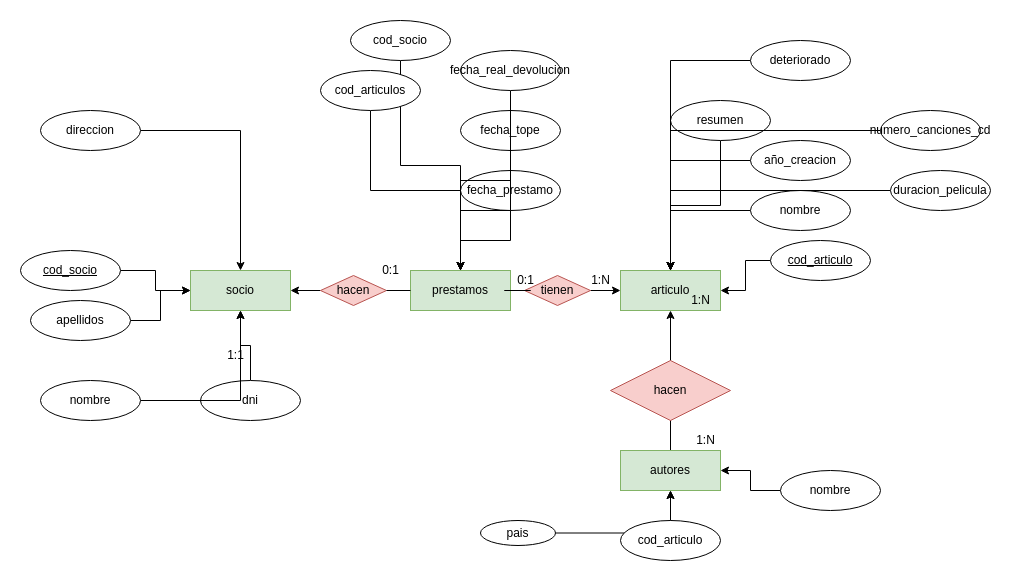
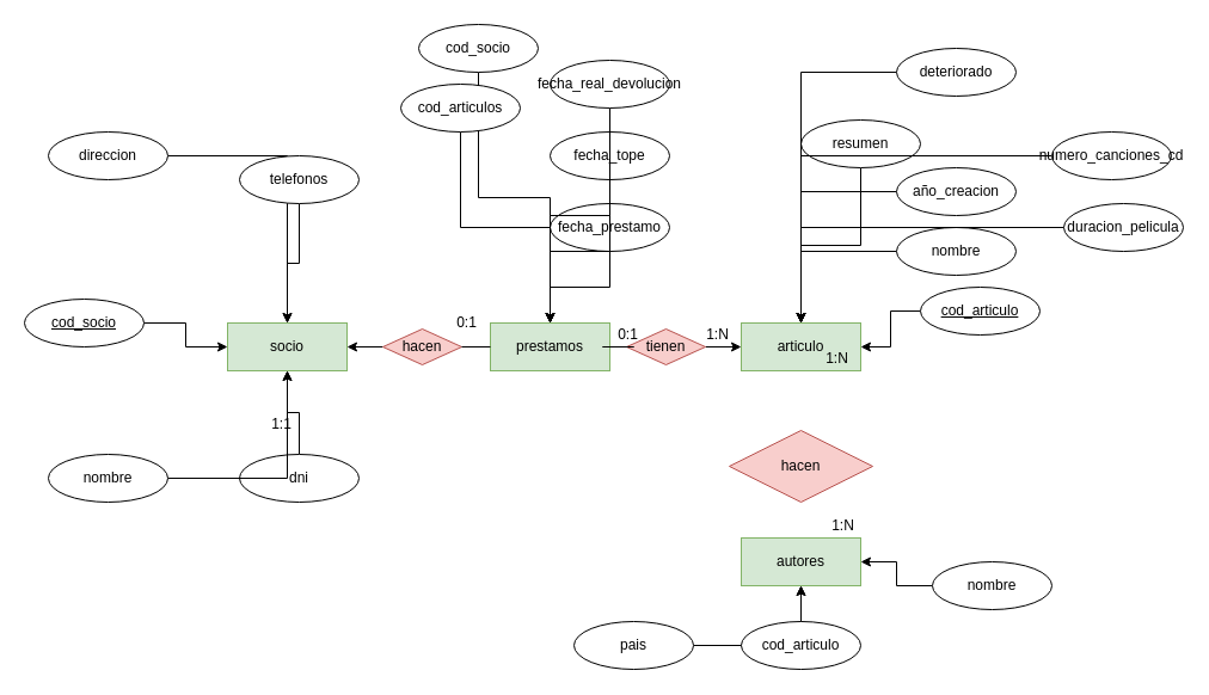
  <mxCell id="0" />
  <mxCell id="1" parent="0" />
  <mxCell id="2" style="edgeStyle=orthogonalEdgeStyle;rounded=0;orthogonalLoop=1;jettySize=auto;html=1;" parent="1" source="3" target="14" edge="1"><mxGeometry relative="1" as="geometry" /></mxCell>
  <mxCell id="3" value="dni" style="ellipse;whiteSpace=wrap;html=1;align=center;" parent="1" vertex="1"><mxGeometry x="200" y="380" width="100" height="40" as="geometry" /></mxCell>
  <mxCell id="4" style="edgeStyle=orthogonalEdgeStyle;rounded=0;orthogonalLoop=1;jettySize=auto;html=1;" parent="1" source="5" target="14" edge="1"><mxGeometry relative="1" as="geometry" /></mxCell>
  <mxCell id="5" value="nombre" style="ellipse;whiteSpace=wrap;html=1;align=center;" parent="1" vertex="1"><mxGeometry x="40" y="380" width="100" height="40" as="geometry" /></mxCell>
- <mxCell id="6" style="edgeStyle=orthogonalEdgeStyle;rounded=0;orthogonalLoop=1;jettySize=auto;html=1;" parent="1" source="7" target="14" edge="1"><mxGeometry relative="1" as="geometry" /></mxCell>
- <mxCell id="7" value="apellidos" style="ellipse;whiteSpace=wrap;html=1;align=center;" parent="1" vertex="1"><mxGeometry x="30" y="300" width="100" height="40" as="geometry" /></mxCell>
  <mxCell id="8" style="edgeStyle=orthogonalEdgeStyle;rounded=0;orthogonalLoop=1;jettySize=auto;html=1;" parent="1" source="9" target="14" edge="1"><mxGeometry relative="1" as="geometry" /></mxCell>
  <mxCell id="9" value="&lt;u&gt;cod_socio&lt;/u&gt;" style="ellipse;whiteSpace=wrap;html=1;align=center;" parent="1" vertex="1"><mxGeometry x="20" y="250" width="100" height="40" as="geometry" /></mxCell>
  <mxCell id="10" style="edgeStyle=orthogonalEdgeStyle;rounded=0;orthogonalLoop=1;jettySize=auto;html=1;" parent="1" source="11" target="14" edge="1"><mxGeometry relative="1" as="geometry" /></mxCell>
  <mxCell id="11" value="direccion" style="ellipse;whiteSpace=wrap;html=1;align=center;" parent="1" vertex="1"><mxGeometry x="40" y="110" width="100" height="40" as="geometry" /></mxCell>
+ <mxCell id="12" style="edgeStyle=orthogonalEdgeStyle;rounded=0;orthogonalLoop=1;jettySize=auto;html=1;" parent="1" source="13" target="14" edge="1"><mxGeometry relative="1" as="geometry" /></mxCell>
+ <mxCell id="13" value="telefonos" style="ellipse;whiteSpace=wrap;html=1;align=center;" parent="1" vertex="1"><mxGeometry x="200" y="130" width="100" height="40" as="geometry" /></mxCell>
  <mxCell id="14" value="socio" style="whiteSpace=wrap;html=1;align=center;fillColor=#d5e8d4;strokeColor=#82b366;" parent="1" vertex="1"><mxGeometry x="190" y="270" width="100" height="40" as="geometry" /></mxCell>
  <mxCell id="15" value="articulo" style="whiteSpace=wrap;html=1;align=center;fillColor=#d5e8d4;strokeColor=#82b366;" vertex="1" parent="1"><mxGeometry x="620" y="270" width="100" height="40" as="geometry" /></mxCell>
  <mxCell id="16" style="edgeStyle=orthogonalEdgeStyle;rounded=0;orthogonalLoop=1;jettySize=auto;html=1;" edge="1" parent="1" source="17" target="15"><mxGeometry relative="1" as="geometry" /></mxCell>
  <mxCell id="17" value="&lt;u&gt;cod_articulo&lt;/u&gt;" style="ellipse;whiteSpace=wrap;html=1;align=center;" vertex="1" parent="1"><mxGeometry x="770" y="240" width="100" height="40" as="geometry" /></mxCell>
  <mxCell id="18" style="edgeStyle=orthogonalEdgeStyle;rounded=0;orthogonalLoop=1;jettySize=auto;html=1;" edge="1" parent="1" source="19" target="15"><mxGeometry relative="1" as="geometry" /></mxCell>
  <mxCell id="19" value="nombre" style="ellipse;whiteSpace=wrap;html=1;align=center;" vertex="1" parent="1"><mxGeometry x="750" y="190" width="100" height="40" as="geometry" /></mxCell>
  <mxCell id="20" style="edgeStyle=orthogonalEdgeStyle;rounded=0;orthogonalLoop=1;jettySize=auto;html=1;" edge="1" parent="1" source="21" target="15"><mxGeometry relative="1" as="geometry" /></mxCell>
  <mxCell id="21" value="año_creacion" style="ellipse;whiteSpace=wrap;html=1;align=center;" vertex="1" parent="1"><mxGeometry x="750" y="140" width="100" height="40" as="geometry" /></mxCell>
  <mxCell id="22" style="edgeStyle=orthogonalEdgeStyle;rounded=0;orthogonalLoop=1;jettySize=auto;html=1;" edge="1" parent="1" source="23" target="15"><mxGeometry relative="1" as="geometry" /></mxCell>
  <mxCell id="23" value="resumen" style="ellipse;whiteSpace=wrap;html=1;align=center;" vertex="1" parent="1"><mxGeometry x="670" y="100" width="100" height="40" as="geometry" /></mxCell>
- <mxCell id="24" style="edgeStyle=orthogonalEdgeStyle;rounded=0;orthogonalLoop=1;jettySize=auto;html=1;" edge="1" parent="1" source="25" target="15"><mxGeometry relative="1" as="geometry" /></mxCell>
  <mxCell id="25" value="autores" style="whiteSpace=wrap;html=1;align=center;fillColor=#d5e8d4;strokeColor=#82b366;" vertex="1" parent="1"><mxGeometry x="620" y="450" width="100" height="40" as="geometry" /></mxCell>
  <mxCell id="26" style="edgeStyle=orthogonalEdgeStyle;rounded=0;orthogonalLoop=1;jettySize=auto;html=1;" edge="1" parent="1" source="27" target="25"><mxGeometry relative="1" as="geometry" /></mxCell>
  <mxCell id="27" value="nombre" style="ellipse;whiteSpace=wrap;html=1;align=center;" vertex="1" parent="1"><mxGeometry x="780" y="470" width="100" height="40" as="geometry" /></mxCell>
  <mxCell id="28" style="edgeStyle=orthogonalEdgeStyle;rounded=0;orthogonalLoop=1;jettySize=auto;html=1;" edge="1" parent="1" source="29" target="25"><mxGeometry relative="1" as="geometry" /></mxCell>
- <mxCell id="29" value="pais" style="ellipse;whiteSpace=wrap;html=1;align=center;" vertex="1" parent="1"><mxGeometry x="480" y="520" width="75" height="25" as="geometry" /></mxCell>
+ <mxCell id="29" value="pais" style="ellipse;whiteSpace=wrap;html=1;align=center;" vertex="1" parent="1"><mxGeometry x="480" y="520" width="100" height="40" as="geometry" /></mxCell>
  <mxCell id="30" style="edgeStyle=orthogonalEdgeStyle;rounded=0;orthogonalLoop=1;jettySize=auto;html=1;entryX=0.5;entryY=1;entryDx=0;entryDy=0;" edge="1" parent="1" source="31" target="25"><mxGeometry relative="1" as="geometry" /></mxCell>
  <mxCell id="31" value="cod_articulo" style="ellipse;whiteSpace=wrap;html=1;align=center;" vertex="1" parent="1"><mxGeometry x="620" y="520" width="100" height="40" as="geometry" /></mxCell>
  <mxCell id="32" value="hacen" style="shape=rhombus;perimeter=rhombusPerimeter;whiteSpace=wrap;html=1;align=center;fillColor=#f8cecc;strokeColor=#b85450;" vertex="1" parent="1"><mxGeometry x="610" y="360" width="120" height="60" as="geometry" /></mxCell>
  <mxCell id="33" value="1:N" style="text;html=1;resizable=0;autosize=1;align=center;verticalAlign=middle;points=[];fillColor=none;strokeColor=none;rounded=0;" vertex="1" parent="1"><mxGeometry x="685" y="290" width="30" height="20" as="geometry" /></mxCell>
  <mxCell id="34" value="1:N" style="text;html=1;resizable=0;autosize=1;align=center;verticalAlign=middle;points=[];fillColor=none;strokeColor=none;rounded=0;" vertex="1" parent="1"><mxGeometry x="690" y="430" width="30" height="20" as="geometry" /></mxCell>
  <mxCell id="35" style="edgeStyle=orthogonalEdgeStyle;rounded=0;orthogonalLoop=1;jettySize=auto;html=1;" edge="1" parent="1" source="36" target="15"><mxGeometry relative="1" as="geometry" /></mxCell>
  <mxCell id="36" value="numero_canciones_cd" style="ellipse;whiteSpace=wrap;html=1;align=center;" vertex="1" parent="1"><mxGeometry x="880" y="110" width="100" height="40" as="geometry" /></mxCell>
  <mxCell id="37" style="edgeStyle=orthogonalEdgeStyle;rounded=0;orthogonalLoop=1;jettySize=auto;html=1;" edge="1" parent="1" source="38" target="15"><mxGeometry relative="1" as="geometry" /></mxCell>
  <mxCell id="38" value="duracion_pelicula" style="ellipse;whiteSpace=wrap;html=1;align=center;" vertex="1" parent="1"><mxGeometry x="890" y="170" width="100" height="40" as="geometry" /></mxCell>
  <mxCell id="39" style="edgeStyle=orthogonalEdgeStyle;rounded=0;orthogonalLoop=1;jettySize=auto;html=1;" edge="1" parent="1" source="40" target="15"><mxGeometry relative="1" as="geometry" /></mxCell>
  <mxCell id="40" value="deteriorado" style="ellipse;whiteSpace=wrap;html=1;align=center;" vertex="1" parent="1"><mxGeometry x="750" y="40" width="100" height="40" as="geometry" /></mxCell>
  <mxCell id="41" style="edgeStyle=orthogonalEdgeStyle;rounded=0;orthogonalLoop=1;jettySize=auto;html=1;startArrow=none;" edge="1" parent="1" source="44" target="14"><mxGeometry relative="1" as="geometry" /></mxCell>
  <mxCell id="42" style="edgeStyle=orthogonalEdgeStyle;rounded=0;orthogonalLoop=1;jettySize=auto;html=1;startArrow=none;" edge="1" parent="1" source="46" target="15"><mxGeometry relative="1" as="geometry" /></mxCell>
  <mxCell id="43" value="prestamos" style="whiteSpace=wrap;html=1;align=center;fillColor=#d5e8d4;strokeColor=#82b366;" vertex="1" parent="1"><mxGeometry x="410" y="270" width="100" height="40" as="geometry" /></mxCell>
  <mxCell id="44" value="hacen" style="shape=rhombus;perimeter=rhombusPerimeter;whiteSpace=wrap;html=1;align=center;fillColor=#f8cecc;strokeColor=#b85450;" vertex="1" parent="1"><mxGeometry x="320" y="275" width="66" height="30" as="geometry" /></mxCell>
  <mxCell id="45" value="" style="edgeStyle=orthogonalEdgeStyle;rounded=0;orthogonalLoop=1;jettySize=auto;html=1;endArrow=none;" edge="1" parent="1" source="43" target="44"><mxGeometry relative="1" as="geometry"><mxPoint x="410" y="290" as="sourcePoint" /><mxPoint x="290" y="290" as="targetPoint" /></mxGeometry></mxCell>
  <mxCell id="46" value="tienen" style="shape=rhombus;perimeter=rhombusPerimeter;whiteSpace=wrap;html=1;align=center;fillColor=#f8cecc;strokeColor=#b85450;" vertex="1" parent="1"><mxGeometry x="524" y="275" width="66" height="30" as="geometry" /></mxCell>
  <mxCell id="47" value="" style="edgeStyle=orthogonalEdgeStyle;rounded=0;orthogonalLoop=1;jettySize=auto;html=1;endArrow=none;" edge="1" parent="1" source="43" target="46"><mxGeometry relative="1" as="geometry"><mxPoint x="510" y="290" as="sourcePoint" /><mxPoint x="620" y="290" as="targetPoint" /></mxGeometry></mxCell>
  <mxCell id="48" style="edgeStyle=orthogonalEdgeStyle;rounded=0;orthogonalLoop=1;jettySize=auto;html=1;" edge="1" parent="1" source="49" target="43"><mxGeometry relative="1" as="geometry" /></mxCell>
  <mxCell id="49" value="fecha_prestamo" style="ellipse;whiteSpace=wrap;html=1;align=center;" vertex="1" parent="1"><mxGeometry x="460" y="170" width="100" height="40" as="geometry" /></mxCell>
  <mxCell id="50" style="edgeStyle=orthogonalEdgeStyle;rounded=0;orthogonalLoop=1;jettySize=auto;html=1;" edge="1" parent="1" source="51" target="43"><mxGeometry relative="1" as="geometry" /></mxCell>
  <mxCell id="51" value="fecha_tope" style="ellipse;whiteSpace=wrap;html=1;align=center;" vertex="1" parent="1"><mxGeometry x="460" y="110" width="100" height="40" as="geometry" /></mxCell>
  <mxCell id="52" style="edgeStyle=orthogonalEdgeStyle;rounded=0;orthogonalLoop=1;jettySize=auto;html=1;" edge="1" parent="1" source="53" target="43"><mxGeometry relative="1" as="geometry" /></mxCell>
  <mxCell id="53" value="fecha_real_devolucion" style="ellipse;whiteSpace=wrap;html=1;align=center;" vertex="1" parent="1"><mxGeometry x="460" y="50" width="100" height="40" as="geometry" /></mxCell>
  <mxCell id="54" value="0:1" style="text;html=1;resizable=0;autosize=1;align=center;verticalAlign=middle;points=[];fillColor=none;strokeColor=none;rounded=0;" vertex="1" parent="1"><mxGeometry x="375" y="260" width="30" height="20" as="geometry" /></mxCell>
  <mxCell id="55" value="1:1" style="text;html=1;resizable=0;autosize=1;align=center;verticalAlign=middle;points=[];fillColor=none;strokeColor=none;rounded=0;" vertex="1" parent="1"><mxGeometry x="220" y="345" width="30" height="20" as="geometry" /></mxCell>
  <mxCell id="56" value="1:N" style="text;html=1;resizable=0;autosize=1;align=center;verticalAlign=middle;points=[];fillColor=none;strokeColor=none;rounded=0;" vertex="1" parent="1"><mxGeometry x="585" y="270" width="30" height="20" as="geometry" /></mxCell>
  <mxCell id="57" value="0:1" style="text;html=1;resizable=0;autosize=1;align=center;verticalAlign=middle;points=[];fillColor=none;strokeColor=none;rounded=0;" vertex="1" parent="1"><mxGeometry x="510" y="270" width="30" height="20" as="geometry" /></mxCell>
  <mxCell id="58" style="edgeStyle=orthogonalEdgeStyle;rounded=0;orthogonalLoop=1;jettySize=auto;html=1;" edge="1" parent="1" source="59" target="43"><mxGeometry relative="1" as="geometry" /></mxCell>
  <mxCell id="59" value="cod_socio" style="ellipse;whiteSpace=wrap;html=1;align=center;" vertex="1" parent="1"><mxGeometry x="350" y="20" width="100" height="40" as="geometry" /></mxCell>
  <mxCell id="60" style="edgeStyle=orthogonalEdgeStyle;rounded=0;orthogonalLoop=1;jettySize=auto;html=1;" edge="1" parent="1" source="61" target="43"><mxGeometry relative="1" as="geometry" /></mxCell>
- <mxCell id="61" value="cod_articulos" style="ellipse;whiteSpace=wrap;html=1;align=center;" vertex="1" parent="1"><mxGeometry x="320" y="70" width="100" height="40" as="geometry" /></mxCell>
+ <mxCell id="61" value="cod_articulos" style="ellipse;whiteSpace=wrap;html=1;align=center;" vertex="1" parent="1"><mxGeometry x="335" y="70" width="100" height="40" as="geometry" /></mxCell>
